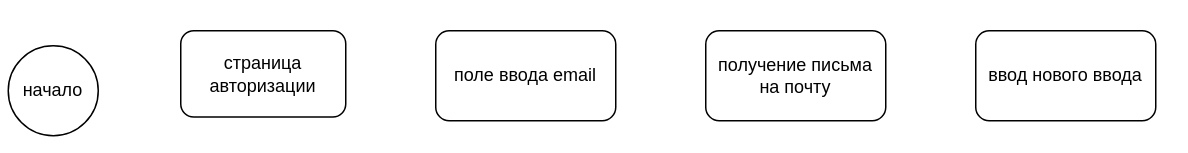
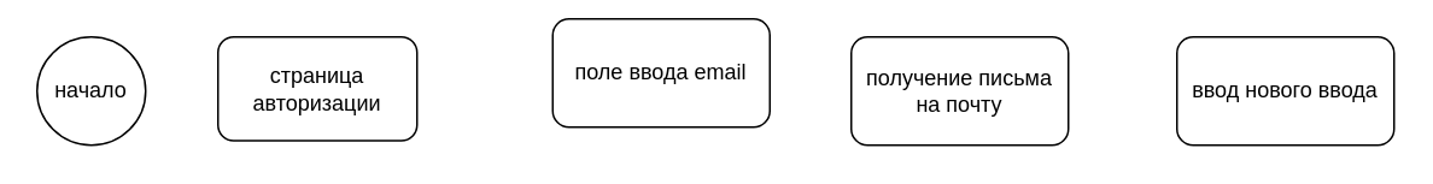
  <mxCell id="0" />
  <mxCell id="1" parent="0" />
- <mxCell id="2" value="начало" style="ellipse;whiteSpace=wrap;html=1;aspect=fixed;" vertex="1" parent="1"><mxGeometry x="5" y="30" width="60" height="60" as="geometry" /></mxCell>
+ <mxCell id="2" value="начало" style="ellipse;whiteSpace=wrap;html=1;aspect=fixed;" vertex="1" parent="1"><mxGeometry y="20" width="60" height="60" as="geometry" x="20" /></mxCell>
  <mxCell id="3" value="страница авторизации" style="rounded=1;whiteSpace=wrap;html=1;" vertex="1" parent="1"><mxGeometry x="120" y="20" width="110" height="57.5" as="geometry" /></mxCell>
- <mxCell id="4" value="поле ввода email" style="rounded=1;whiteSpace=wrap;html=1;" vertex="1" parent="1"><mxGeometry x="290" y="20" width="120" height="60" as="geometry" /></mxCell>
+ <mxCell id="4" value="поле ввода email" style="rounded=1;whiteSpace=wrap;html=1;" vertex="1" parent="1"><mxGeometry x="305" y="10" width="120" height="60" as="geometry" /></mxCell>
  <mxCell id="5" value="получение письма на почту" style="rounded=1;whiteSpace=wrap;html=1;" vertex="1" parent="1"><mxGeometry x="470" y="20" width="120" height="60" as="geometry" /></mxCell>
  <mxCell id="6" value="ввод нового ввода" style="rounded=1;whiteSpace=wrap;html=1;" vertex="1" parent="1"><mxGeometry x="650" y="20" width="120" height="60" as="geometry" /></mxCell>
